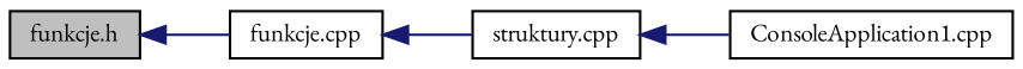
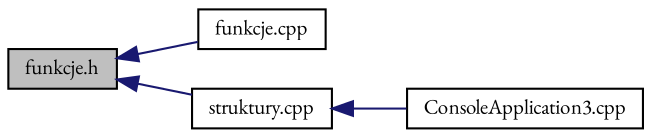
  digraph {
    fontname="EB Garamond"
    rankdir=LR
    node [color=black fillcolor=white fontname="EB Garamond" fontsize=10 shape=record style=filled]
    edge [color=midnightblue dir=back fontname="EB Garamond" fontsize=10 labelfontname=Helvetica labelfontsize=10 style=solid]
    n1 [fillcolor=grey75 fontcolor=black height=0.2 label="funkcje.h" width=0.4]
    n2 [height=0.2 label="funkcje.cpp" width=0.4]
    n3 [height=0.2 label="struktury.cpp" width=0.4]
-   n4 [height=0.2 label="ConsoleApplication1.cpp" width=0.4]
+   n4 [height=0.2 label="ConsoleApplication3.cpp" width=0.4]
    n1 -> n2
-   n2 -> n3
+   n1 -> n3
    n3 -> n4
  }
